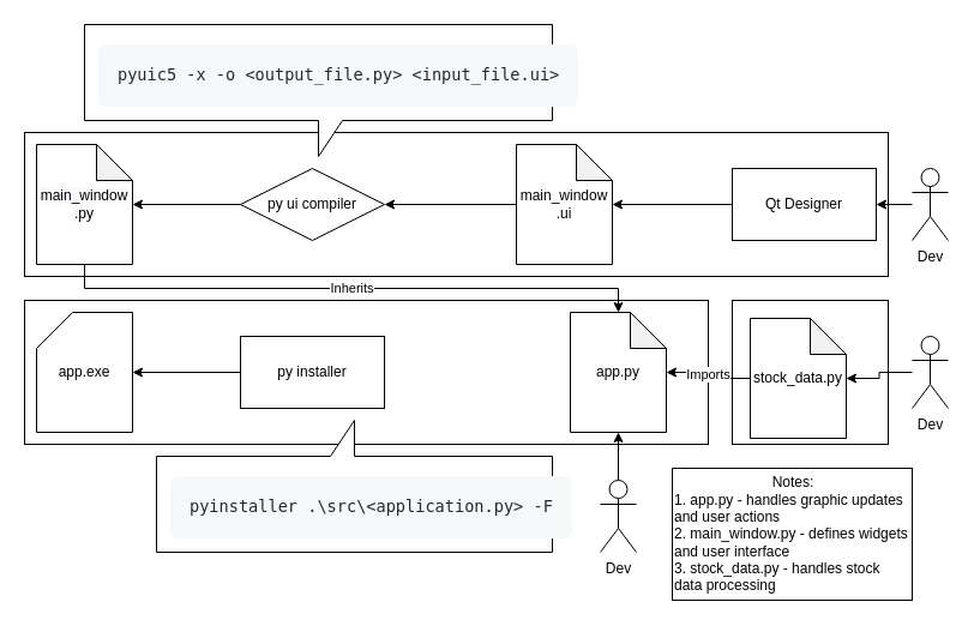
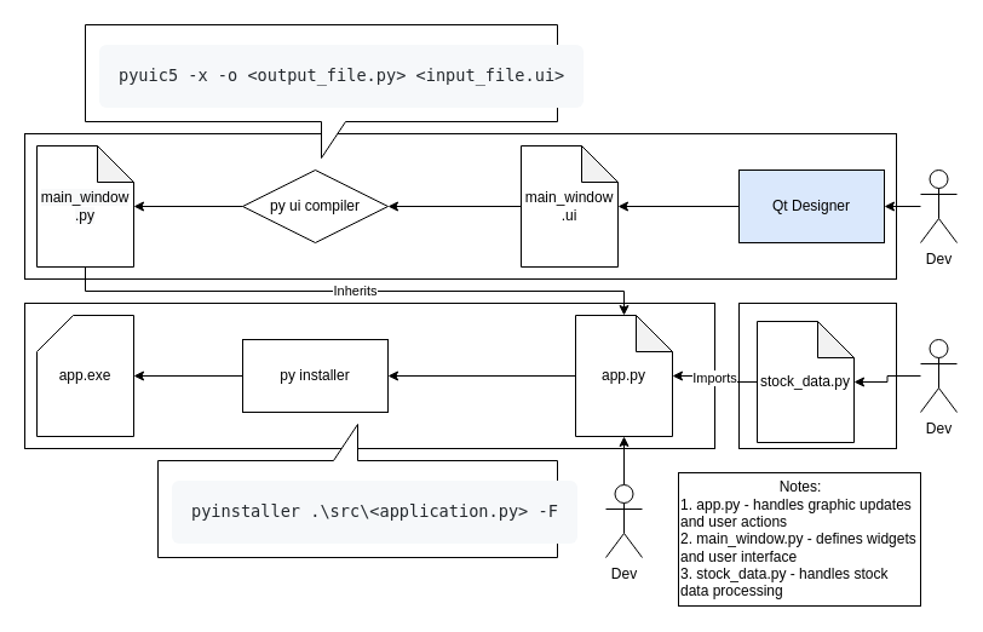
  <mxCell id="0" />
  <mxCell id="1" parent="0" />
  <mxCell id="2" value="" style="rounded=0;whiteSpace=wrap;html=1;" parent="1" vertex="1"><mxGeometry x="20" y="250" width="570" height="120" as="geometry" /></mxCell>
  <mxCell id="3" value="" style="shape=callout;whiteSpace=wrap;html=1;perimeter=calloutPerimeter;rotation=-180;" vertex="1" parent="1"><mxGeometry x="130" y="350" width="330" height="110" as="geometry" /></mxCell>
  <mxCell id="4" value="" style="rounded=0;whiteSpace=wrap;html=1;" parent="1" vertex="1"><mxGeometry x="20" y="110" width="720" height="120" as="geometry" /></mxCell>
  <mxCell id="5" value="" style="shape=callout;whiteSpace=wrap;html=1;perimeter=calloutPerimeter;" vertex="1" parent="1"><mxGeometry x="70" y="20" width="390" height="110" as="geometry" /></mxCell>
  <mxCell id="6" value="" style="edgeStyle=orthogonalEdgeStyle;rounded=0;orthogonalLoop=1;jettySize=auto;html=1;" parent="1" source="7" target="9" edge="1"><mxGeometry relative="1" as="geometry" /></mxCell>
- <mxCell id="7" value="Qt Designer" style="rounded=0;whiteSpace=wrap;html=1;" parent="1" vertex="1"><mxGeometry x="610" y="140" width="120" height="60" as="geometry" /></mxCell>
+ <mxCell id="7" value="Qt Designer" style="rounded=0;whiteSpace=wrap;html=1;fillColor=#dae8fc;" parent="1" vertex="1"><mxGeometry x="610" y="140" width="120" height="60" as="geometry" /></mxCell>
  <mxCell id="8" value="" style="edgeStyle=orthogonalEdgeStyle;rounded=0;orthogonalLoop=1;jettySize=auto;html=1;" parent="1" source="9" target="13" edge="1"><mxGeometry relative="1" as="geometry" /></mxCell>
  <mxCell id="9" value="main_window&lt;br&gt;.ui" style="shape=note;whiteSpace=wrap;html=1;backgroundOutline=1;darkOpacity=0.05;" parent="1" vertex="1"><mxGeometry x="430" y="120" width="80" height="100" as="geometry" /></mxCell>
  <mxCell id="10" value="" style="edgeStyle=orthogonalEdgeStyle;rounded=0;orthogonalLoop=1;jettySize=auto;html=1;" parent="1" source="11" target="7" edge="1"><mxGeometry relative="1" as="geometry" /></mxCell>
  <mxCell id="11" value="Dev" style="shape=umlActor;verticalLabelPosition=bottom;verticalAlign=top;html=1;outlineConnect=0;" parent="1" vertex="1"><mxGeometry x="760" y="140" width="30" height="60" as="geometry" /></mxCell>
  <mxCell id="12" value="" style="edgeStyle=orthogonalEdgeStyle;rounded=0;orthogonalLoop=1;jettySize=auto;html=1;" parent="1" source="13" target="16" edge="1"><mxGeometry relative="1" as="geometry" /></mxCell>
  <mxCell id="13" value="py ui compiler" style="rhombus;whiteSpace=wrap;html=1;" parent="1" vertex="1"><mxGeometry x="200" y="140" width="120" height="60" as="geometry" /></mxCell>
  <mxCell id="14" value="&lt;pre style=&quot;box-sizing: border-box ; font-family: , &amp;quot;consolas&amp;quot; , &amp;quot;liberation mono&amp;quot; , &amp;quot;menlo&amp;quot; , monospace ; font-size: 13.6px ; margin-top: 0px ; margin-bottom: 16px ; overflow-wrap: normal ; padding: 16px ; overflow: auto ; line-height: 1.45 ; background-color: rgb(246 , 248 , 250) ; border-radius: 6px ; color: rgb(36 , 41 , 46) ; font-style: normal ; font-weight: 400 ; letter-spacing: normal ; text-indent: 0px ; text-transform: none ; word-spacing: 0px&quot;&gt;&lt;code style=&quot;box-sizing: border-box; font-size: 13.6px; padding: 0px; margin: 0px; border-radius: 6px; word-break: normal; border: 0px; display: inline; overflow: visible; line-height: inherit; overflow-wrap: normal;&quot;&gt;pyuic5 -x -o &amp;lt;output_file.py&amp;gt; &amp;lt;input_file.ui&amp;gt;&lt;/code&gt;&lt;/pre&gt;" style="text;whiteSpace=wrap;html=1;" parent="1" vertex="1"><mxGeometry x="80" y="30" width="390" height="80" as="geometry" /></mxCell>
  <mxCell id="15" value="Inherits" style="edgeStyle=orthogonalEdgeStyle;rounded=0;orthogonalLoop=1;jettySize=auto;html=1;" parent="1" source="16" target="23" edge="1"><mxGeometry relative="1" as="geometry"><Array as="points"><mxPoint x="70" y="240" /><mxPoint x="515" y="240" /></Array></mxGeometry></mxCell>
  <mxCell id="16" value="&lt;span style=&quot;color: rgb(0 , 0 , 0) ; font-family: &amp;#34;helvetica&amp;#34; ; font-size: 12px ; font-style: normal ; font-weight: 400 ; letter-spacing: normal ; text-align: center ; text-indent: 0px ; text-transform: none ; word-spacing: 0px ; background-color: rgb(248 , 249 , 250) ; display: inline ; float: none&quot;&gt;main_window&lt;/span&gt;&lt;br style=&quot;color: rgb(0 , 0 , 0) ; font-family: &amp;#34;helvetica&amp;#34; ; font-size: 12px ; font-style: normal ; font-weight: 400 ; letter-spacing: normal ; text-align: center ; text-indent: 0px ; text-transform: none ; word-spacing: 0px ; background-color: rgb(248 , 249 , 250)&quot;&gt;&lt;span style=&quot;color: rgb(0 , 0 , 0) ; font-family: &amp;#34;helvetica&amp;#34; ; font-size: 12px ; font-style: normal ; font-weight: 400 ; letter-spacing: normal ; text-align: center ; text-indent: 0px ; text-transform: none ; word-spacing: 0px ; background-color: rgb(248 , 249 , 250) ; display: inline ; float: none&quot;&gt;.py&lt;/span&gt;" style="shape=note;whiteSpace=wrap;html=1;backgroundOutline=1;darkOpacity=0.05;" parent="1" vertex="1"><mxGeometry x="30" y="120" width="80" height="100" as="geometry" /></mxCell>
  <mxCell id="17" value="" style="rounded=0;whiteSpace=wrap;html=1;" parent="1" vertex="1"><mxGeometry x="610" y="250" width="130" height="120" as="geometry" /></mxCell>
  <mxCell id="18" value="" style="edgeStyle=orthogonalEdgeStyle;rounded=0;orthogonalLoop=1;jettySize=auto;html=1;" parent="1" source="19" target="21" edge="1"><mxGeometry relative="1" as="geometry" /></mxCell>
  <mxCell id="19" value="Dev" style="shape=umlActor;verticalLabelPosition=bottom;verticalAlign=top;html=1;outlineConnect=0;" parent="1" vertex="1"><mxGeometry x="760" y="280" width="30" height="60" as="geometry" /></mxCell>
  <mxCell id="20" value="Imports" style="edgeStyle=orthogonalEdgeStyle;rounded=0;orthogonalLoop=1;jettySize=auto;html=1;" parent="1" source="21" target="23" edge="1"><mxGeometry relative="1" as="geometry" /></mxCell>
  <mxCell id="21" value="stock_data.py" style="shape=note;whiteSpace=wrap;html=1;backgroundOutline=1;darkOpacity=0.05;" parent="1" vertex="1"><mxGeometry x="625" y="265" width="80" height="100" as="geometry" /></mxCell>
+ <mxCell id="22" style="edgeStyle=orthogonalEdgeStyle;rounded=0;orthogonalLoop=1;jettySize=auto;html=1;" parent="1" source="23" target="25" edge="1"><mxGeometry relative="1" as="geometry" /></mxCell>
  <mxCell id="23" value="app.py" style="shape=note;whiteSpace=wrap;html=1;backgroundOutline=1;darkOpacity=0.05;" parent="1" vertex="1"><mxGeometry x="475" y="260" width="80" height="100" as="geometry" /></mxCell>
  <mxCell id="24" style="edgeStyle=orthogonalEdgeStyle;rounded=0;orthogonalLoop=1;jettySize=auto;html=1;" parent="1" source="25" target="27" edge="1"><mxGeometry relative="1" as="geometry" /></mxCell>
  <mxCell id="25" value="py installer" style="rounded=0;whiteSpace=wrap;html=1;" parent="1" vertex="1"><mxGeometry x="200" y="280" width="120" height="60" as="geometry" /></mxCell>
  <mxCell id="26" value="&lt;pre style=&quot;box-sizing: border-box ; font-family: , &amp;quot;consolas&amp;quot; , &amp;quot;liberation mono&amp;quot; , &amp;quot;menlo&amp;quot; , monospace ; font-size: 13.6px ; margin-top: 0px ; margin-bottom: 16px ; overflow-wrap: normal ; padding: 16px ; overflow: auto ; line-height: 1.45 ; background-color: rgb(246 , 248 , 250) ; border-radius: 6px ; color: rgb(36 , 41 , 46) ; font-style: normal ; font-weight: 400 ; letter-spacing: normal ; text-indent: 0px ; text-transform: none ; word-spacing: 0px&quot;&gt;&lt;code style=&quot;box-sizing: border-box; font-size: 13.6px; padding: 0px; margin: 0px; border-radius: 6px; word-break: normal; border: 0px; display: inline; overflow: visible; line-height: inherit; overflow-wrap: normal;&quot;&gt;pyinstaller .\src\&amp;lt;application.py&amp;gt; -F&lt;/code&gt;&lt;/pre&gt;" style="text;whiteSpace=wrap;html=1;" parent="1" vertex="1"><mxGeometry x="140" y="390" width="330" height="80" as="geometry" /></mxCell>
  <mxCell id="27" value="app.exe" style="shape=card;whiteSpace=wrap;html=1;" parent="1" vertex="1"><mxGeometry x="30" y="260" width="80" height="100" as="geometry" /></mxCell>
  <mxCell id="28" value="" style="edgeStyle=orthogonalEdgeStyle;rounded=0;orthogonalLoop=1;jettySize=auto;html=1;" parent="1" source="29" target="23" edge="1"><mxGeometry relative="1" as="geometry" /></mxCell>
  <mxCell id="29" value="Dev" style="shape=umlActor;verticalLabelPosition=bottom;verticalAlign=top;html=1;outlineConnect=0;" parent="1" vertex="1"><mxGeometry x="500" y="400" width="30" height="60" as="geometry" /></mxCell>
  <mxCell id="30" value="&lt;div style=&quot;text-align: center&quot;&gt;&lt;span&gt;Notes:&lt;/span&gt;&lt;/div&gt;1. app.py - handles graphic updates and user actions&lt;br&gt;2. main_window.py - defines widgets and user interface&lt;br&gt;3. stock_data.py - handles stock data processing" style="rounded=0;whiteSpace=wrap;html=1;align=left;" vertex="1" parent="1"><mxGeometry x="560" y="390" width="200" height="110" as="geometry" /></mxCell>
